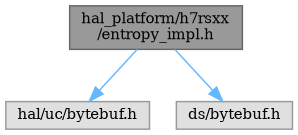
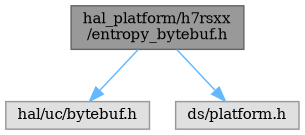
  digraph {
    fontname="DejaVu Serif"
    node [color=grey60 fillcolor="#E0E0E0" fontname="DejaVu Serif" fontsize=10 shape=box style=filled]
    edge [color=steelblue1 fontname="DejaVu Serif" fontsize=10 labelfontname=Helvetica labelfontsize=10 style=solid]
-   n1 [color=gray40 fillcolor=grey60 fontcolor=black height=0.2 label="hal_platform/h7rsxx\l/entropy_impl.h" width=0.4]
+   n1 [color=gray40 fillcolor=grey60 fontcolor=black height=0.2 label="hal_platform/h7rsxx\l/entropy_bytebuf.h" width=0.4]
    n2 [height=0.2 label="hal/uc/bytebuf.h" width=0.4]
-   n3 [height=0.2 label="ds/bytebuf.h" width=0.4]
+   n3 [height=0.2 label="ds/platform.h" width=0.4]
    n1 -> n2
    n1 -> n3
  }
